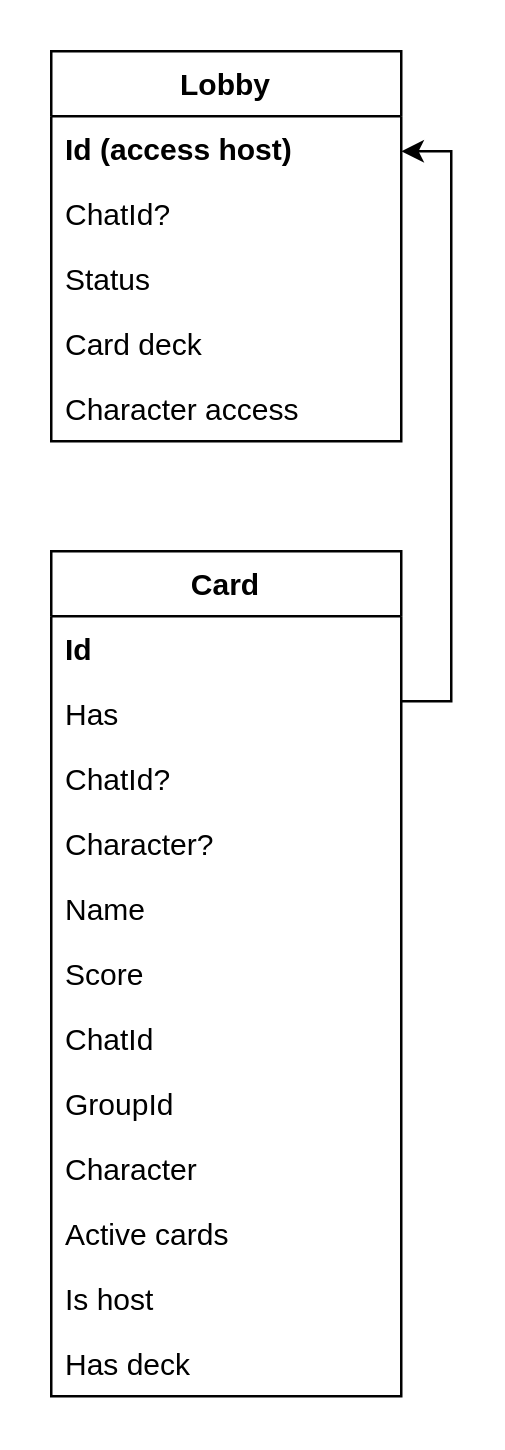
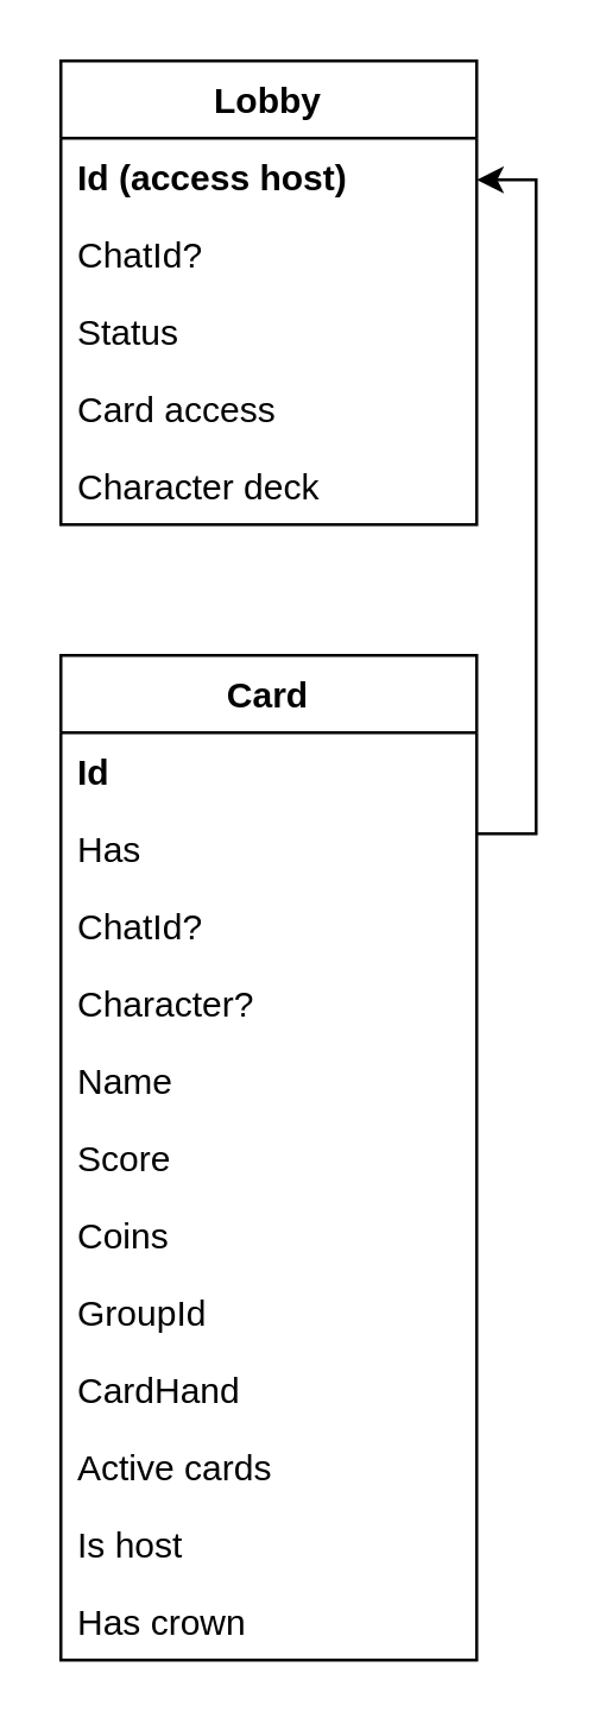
  <mxCell id="0" />
  <mxCell id="1" parent="0" />
  <mxCell id="2" value="Card" style="swimlane;fontStyle=1;childLayout=stackLayout;horizontal=1;startSize=26;horizontalStack=0;resizeParent=1;resizeParentMax=0;resizeLast=0;collapsible=1;marginBottom=0;" parent="1" vertex="1"><mxGeometry x="20" y="220" width="140" height="338" as="geometry" /></mxCell>
  <mxCell id="3" value="Id" style="text;strokeColor=none;fillColor=none;align=left;verticalAlign=top;spacingLeft=4;spacingRight=4;overflow=hidden;rotatable=0;points=[[0,0.5],[1,0.5]];portConstraint=eastwest;fontStyle=1" parent="2" vertex="1"><mxGeometry y="26" width="140" height="26" as="geometry" /></mxCell>
  <mxCell id="4" value="Has" style="text;strokeColor=none;fillColor=none;align=left;verticalAlign=top;spacingLeft=4;spacingRight=4;overflow=hidden;rotatable=0;points=[[0,0.5],[1,0.5]];portConstraint=eastwest;" parent="2" vertex="1"><mxGeometry y="52" width="140" height="26" as="geometry" /></mxCell>
  <mxCell id="5" value="ChatId?" style="text;strokeColor=none;fillColor=none;align=left;verticalAlign=top;spacingLeft=4;spacingRight=4;overflow=hidden;rotatable=0;points=[[0,0.5],[1,0.5]];portConstraint=eastwest;" parent="2" vertex="1"><mxGeometry y="78" width="140" height="26" as="geometry" /></mxCell>
  <mxCell id="6" value="Character?" style="text;strokeColor=none;fillColor=none;align=left;verticalAlign=top;spacingLeft=4;spacingRight=4;overflow=hidden;rotatable=0;points=[[0,0.5],[1,0.5]];portConstraint=eastwest;" parent="2" vertex="1"><mxGeometry y="104" width="140" height="26" as="geometry" /></mxCell>
  <mxCell id="7" value="Name" style="text;strokeColor=none;fillColor=none;align=left;verticalAlign=top;spacingLeft=4;spacingRight=4;overflow=hidden;rotatable=0;points=[[0,0.5],[1,0.5]];portConstraint=eastwest;" parent="2" vertex="1"><mxGeometry y="130" width="140" height="26" as="geometry" /></mxCell>
  <mxCell id="8" value="Score" style="text;strokeColor=none;fillColor=none;align=left;verticalAlign=top;spacingLeft=4;spacingRight=4;overflow=hidden;rotatable=0;points=[[0,0.5],[1,0.5]];portConstraint=eastwest;" parent="2" vertex="1"><mxGeometry y="156" width="140" height="26" as="geometry" /></mxCell>
- <mxCell id="9" value="ChatId" style="text;strokeColor=none;fillColor=none;align=left;verticalAlign=top;spacingLeft=4;spacingRight=4;overflow=hidden;rotatable=0;points=[[0,0.5],[1,0.5]];portConstraint=eastwest;" parent="2" vertex="1"><mxGeometry y="182" width="140" height="26" as="geometry" /></mxCell>
+ <mxCell id="9" value="Coins" style="text;strokeColor=none;fillColor=none;align=left;verticalAlign=top;spacingLeft=4;spacingRight=4;overflow=hidden;rotatable=0;points=[[0,0.5],[1,0.5]];portConstraint=eastwest;" parent="2" vertex="1"><mxGeometry y="182" width="140" height="26" as="geometry" /></mxCell>
  <mxCell id="10" value="GroupId" style="text;strokeColor=none;fillColor=none;align=left;verticalAlign=top;spacingLeft=4;spacingRight=4;overflow=hidden;rotatable=0;points=[[0,0.5],[1,0.5]];portConstraint=eastwest;" parent="2" vertex="1"><mxGeometry y="208" width="140" height="26" as="geometry" /></mxCell>
- <mxCell id="11" value="Character" style="text;strokeColor=none;fillColor=none;align=left;verticalAlign=top;spacingLeft=4;spacingRight=4;overflow=hidden;rotatable=0;points=[[0,0.5],[1,0.5]];portConstraint=eastwest;" parent="2" vertex="1"><mxGeometry y="234" width="140" height="26" as="geometry" /></mxCell>
+ <mxCell id="11" value="CardHand" style="text;strokeColor=none;fillColor=none;align=left;verticalAlign=top;spacingLeft=4;spacingRight=4;overflow=hidden;rotatable=0;points=[[0,0.5],[1,0.5]];portConstraint=eastwest;" parent="2" vertex="1"><mxGeometry y="234" width="140" height="26" as="geometry" /></mxCell>
  <mxCell id="12" value="Active cards" style="text;strokeColor=none;fillColor=none;align=left;verticalAlign=top;spacingLeft=4;spacingRight=4;overflow=hidden;rotatable=0;points=[[0,0.5],[1,0.5]];portConstraint=eastwest;" parent="2" vertex="1"><mxGeometry y="260" width="140" height="26" as="geometry" /></mxCell>
  <mxCell id="13" value="Is host" style="text;strokeColor=none;fillColor=none;align=left;verticalAlign=top;spacingLeft=4;spacingRight=4;overflow=hidden;rotatable=0;points=[[0,0.5],[1,0.5]];portConstraint=eastwest;" parent="2" vertex="1"><mxGeometry y="286" width="140" height="26" as="geometry" /></mxCell>
- <mxCell id="14" value="Has deck" style="text;strokeColor=none;fillColor=none;align=left;verticalAlign=top;spacingLeft=4;spacingRight=4;overflow=hidden;rotatable=0;points=[[0,0.5],[1,0.5]];portConstraint=eastwest;" parent="2" vertex="1"><mxGeometry y="312" width="140" height="26" as="geometry" /></mxCell>
+ <mxCell id="14" value="Has crown" style="text;strokeColor=none;fillColor=none;align=left;verticalAlign=top;spacingLeft=4;spacingRight=4;overflow=hidden;rotatable=0;points=[[0,0.5],[1,0.5]];portConstraint=eastwest;" parent="2" vertex="1"><mxGeometry y="312" width="140" height="26" as="geometry" /></mxCell>
  <mxCell id="15" value="Lobby" style="swimlane;fontStyle=1;childLayout=stackLayout;horizontal=1;startSize=26;horizontalStack=0;resizeParent=1;resizeParentMax=0;resizeLast=0;collapsible=1;marginBottom=0;" parent="1" vertex="1"><mxGeometry x="20" y="20" width="140" height="156" as="geometry"><mxRectangle x="330" y="200" width="60" height="26" as="alternateBounds" /></mxGeometry></mxCell>
  <mxCell id="16" value="Id (access host)" style="text;strokeColor=none;fillColor=none;align=left;verticalAlign=top;spacingLeft=4;spacingRight=4;overflow=hidden;rotatable=0;points=[[0,0.5],[1,0.5]];portConstraint=eastwest;fontStyle=1" parent="15" vertex="1"><mxGeometry y="26" width="140" height="26" as="geometry" /></mxCell>
  <mxCell id="17" value="ChatId?" style="text;strokeColor=none;fillColor=none;align=left;verticalAlign=top;spacingLeft=4;spacingRight=4;overflow=hidden;rotatable=0;points=[[0,0.5],[1,0.5]];portConstraint=eastwest;" parent="15" vertex="1"><mxGeometry y="52" width="140" height="26" as="geometry" /></mxCell>
  <mxCell id="18" value="Status" style="text;strokeColor=none;fillColor=none;align=left;verticalAlign=top;spacingLeft=4;spacingRight=4;overflow=hidden;rotatable=0;points=[[0,0.5],[1,0.5]];portConstraint=eastwest;" parent="15" vertex="1"><mxGeometry y="78" width="140" height="26" as="geometry" /></mxCell>
- <mxCell id="19" value="Card deck" style="text;strokeColor=none;fillColor=none;align=left;verticalAlign=top;spacingLeft=4;spacingRight=4;overflow=hidden;rotatable=0;points=[[0,0.5],[1,0.5]];portConstraint=eastwest;" parent="15" vertex="1"><mxGeometry y="104" width="140" height="26" as="geometry" /></mxCell>
- <mxCell id="20" value="Character access" style="text;strokeColor=none;fillColor=none;align=left;verticalAlign=top;spacingLeft=4;spacingRight=4;overflow=hidden;rotatable=0;points=[[0,0.5],[1,0.5]];portConstraint=eastwest;" parent="15" vertex="1"><mxGeometry y="130" width="140" height="26" as="geometry" /></mxCell>
+ <mxCell id="19" value="Card access" style="text;strokeColor=none;fillColor=none;align=left;verticalAlign=top;spacingLeft=4;spacingRight=4;overflow=hidden;rotatable=0;points=[[0,0.5],[1,0.5]];portConstraint=eastwest;" parent="15" vertex="1"><mxGeometry y="104" width="140" height="26" as="geometry" /></mxCell>
+ <mxCell id="20" value="Character deck" style="text;strokeColor=none;fillColor=none;align=left;verticalAlign=top;spacingLeft=4;spacingRight=4;overflow=hidden;rotatable=0;points=[[0,0.5],[1,0.5]];portConstraint=eastwest;" parent="15" vertex="1"><mxGeometry y="130" width="140" height="26" as="geometry" /></mxCell>
  <mxCell id="21" style="edgeStyle=orthogonalEdgeStyle;rounded=0;orthogonalLoop=1;jettySize=auto;html=1;startArrow=classic;startFill=1;endArrow=none;endFill=0;" parent="1" edge="1"><mxGeometry relative="1" as="geometry"><Array as="points"><mxPoint x="180" y="60" /><mxPoint x="180" y="280" /><mxPoint x="160" y="280" /></Array><mxPoint x="160" y="60" as="sourcePoint" /><mxPoint x="160" y="280" as="targetPoint" /></mxGeometry></mxCell>
